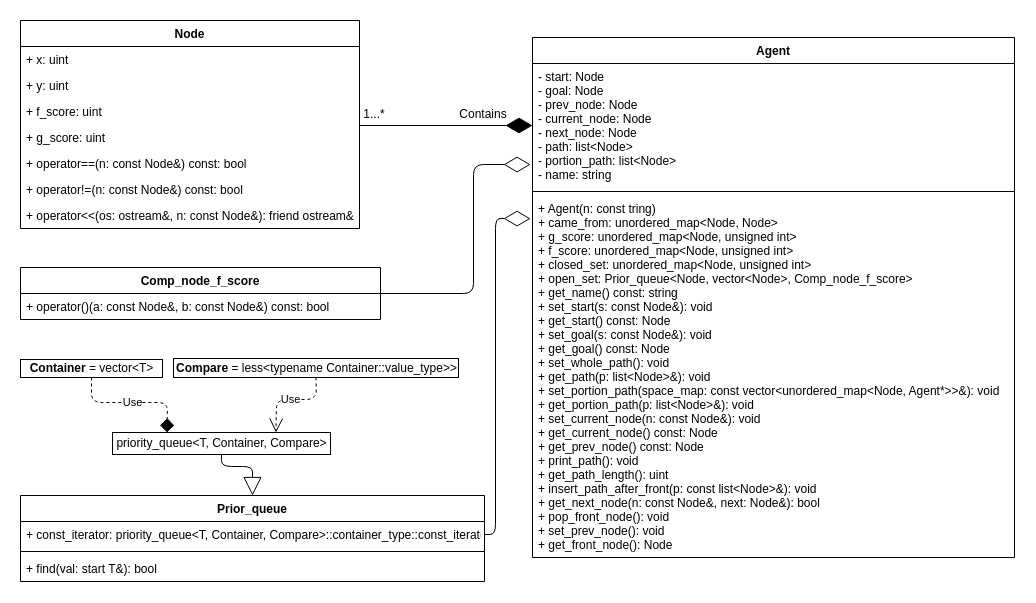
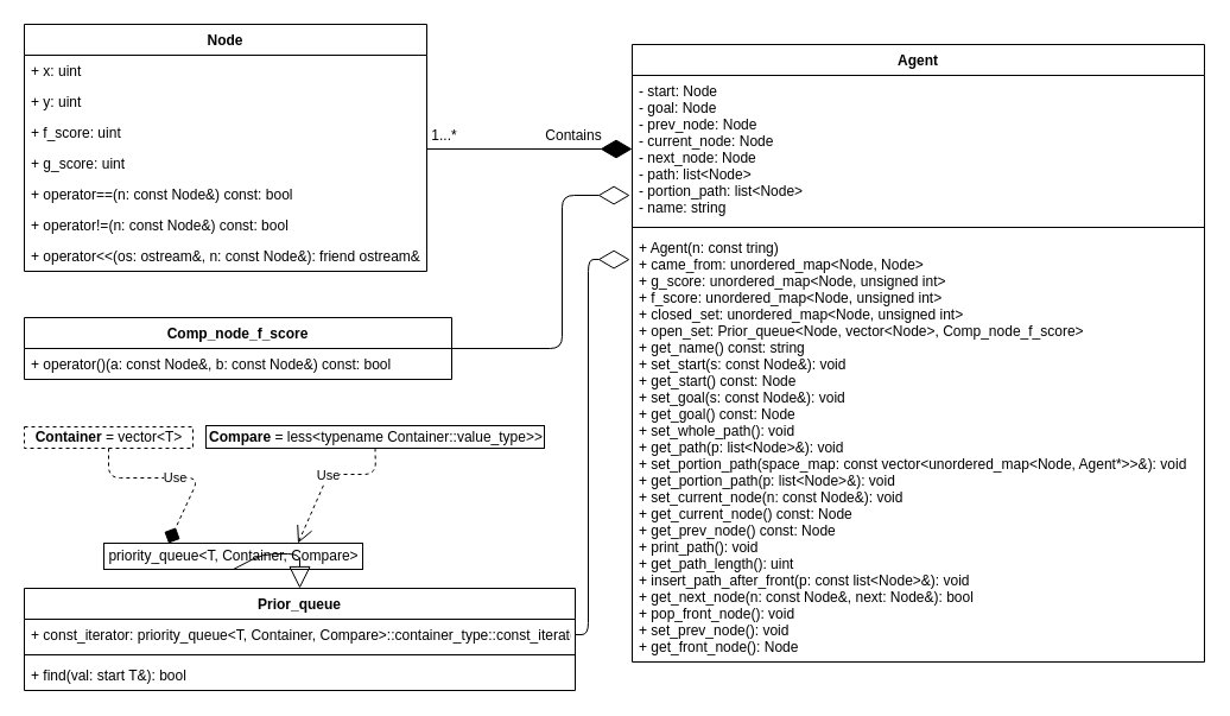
  <mxCell id="0" />
  <mxCell id="1" parent="0" />
  <mxCell id="2" value="Agent" style="swimlane;fontStyle=1;align=center;verticalAlign=top;childLayout=stackLayout;horizontal=1;startSize=26;horizontalStack=0;resizeParent=1;resizeParentMax=0;resizeLast=0;collapsible=1;marginBottom=0;" parent="1" vertex="1"><mxGeometry x="532" y="37" width="482" height="520" as="geometry" /></mxCell>
  <mxCell id="3" value="- start: Node&#10;- goal: Node&#10;- prev_node: Node&#10;- current_node: Node&#10;- next_node: Node&#10;- path: list&lt;Node&gt;&#10;- portion_path: list&lt;Node&gt;&#10;- name: string" style="text;strokeColor=none;fillColor=none;align=left;verticalAlign=top;spacingLeft=4;spacingRight=4;overflow=hidden;rotatable=0;points=[[0,0.5],[1,0.5]];portConstraint=eastwest;" parent="2" vertex="1"><mxGeometry y="26" width="482" height="124" as="geometry" /></mxCell>
  <mxCell id="4" value="" style="line;strokeWidth=1;fillColor=none;align=left;verticalAlign=middle;spacingTop=-1;spacingLeft=3;spacingRight=3;rotatable=0;labelPosition=right;points=[];portConstraint=eastwest;" parent="2" vertex="1"><mxGeometry y="150" width="482" height="8" as="geometry" /></mxCell>
  <mxCell id="5" value="+ Agent(n: const tring)&#10;+ came_from: unordered_map&lt;Node, Node&gt;&#10;+ g_score: unordered_map&lt;Node, unsigned int&gt;&#10;+ f_score: unordered_map&lt;Node, unsigned int&gt;&#10;+ closed_set: unordered_map&lt;Node, unsigned int&gt;&#10;+ open_set: Prior_queue&lt;Node, vector&lt;Node&gt;, Comp_node_f_score&gt;&#10;+ get_name() const: string&#10;+ set_start(s: const Node&amp;): void&#10;+ get_start() const: Node&#10;+ set_goal(s: const Node&amp;): void&#10;+ get_goal() const: Node&#10;+ set_whole_path(): void&#10;+ get_path(p: list&lt;Node&gt;&amp;): void&#10;+ set_portion_path(space_map: const vector&lt;unordered_map&lt;Node, Agent*&gt;&gt;&amp;): void&#10;+ get_portion_path(p: list&lt;Node&gt;&amp;): void&#10;+ set_current_node(n: const Node&amp;): void &#10;+ get_current_node() const: Node&#10;+ get_prev_node() const: Node&#10;+ print_path(): void&#10;+ get_path_length(): uint&#10;+ insert_path_after_front(p: const list&lt;Node&gt;&amp;): void&#10;+ get_next_node(n: const Node&amp;, next: Node&amp;): bool&#10;+ pop_front_node(): void&#10;+ set_prev_node(): void&#10;+ get_front_node(): Node&#10;" style="text;strokeColor=none;fillColor=none;align=left;verticalAlign=top;spacingLeft=4;spacingRight=4;overflow=hidden;rotatable=0;points=[[0,0.5],[1,0.5]];portConstraint=eastwest;" parent="2" vertex="1"><mxGeometry y="158" width="482" height="362" as="geometry" /></mxCell>
  <mxCell id="6" value="" style="endArrow=diamondThin;endFill=1;endSize=24;html=1;exitX=1;exitY=0.038;exitDx=0;exitDy=0;entryX=0;entryY=0.5;entryDx=0;entryDy=0;exitPerimeter=0;" parent="1" source="17" target="3" edge="1"><mxGeometry width="160" relative="1" as="geometry"><mxPoint x="371" y="124.5" as="sourcePoint" /><mxPoint x="522" y="122" as="targetPoint" /></mxGeometry></mxCell>
  <mxCell id="7" value="Contains" style="text;html=1;strokeColor=none;fillColor=none;align=center;verticalAlign=middle;whiteSpace=wrap;rounded=0;" parent="1" vertex="1"><mxGeometry x="463" y="104" width="40" height="20" as="geometry" /></mxCell>
  <mxCell id="8" value="1...*" style="text;html=1;strokeColor=none;fillColor=none;align=center;verticalAlign=middle;whiteSpace=wrap;rounded=0;" parent="1" vertex="1"><mxGeometry x="354" y="104" width="40" height="20" as="geometry" /></mxCell>
  <mxCell id="9" value="Prior_queue" style="swimlane;fontStyle=1;align=center;verticalAlign=top;childLayout=stackLayout;horizontal=1;startSize=26;horizontalStack=0;resizeParent=1;resizeParentMax=0;resizeLast=0;collapsible=1;marginBottom=0;" parent="1" vertex="1"><mxGeometry x="20" y="495" width="464" height="86" as="geometry" /></mxCell>
  <mxCell id="10" value="+ const_iterator: priority_queue&lt;T, Container, Compare&gt;::container_type::const_iterator" style="text;strokeColor=none;fillColor=none;align=left;verticalAlign=top;spacingLeft=4;spacingRight=4;overflow=hidden;rotatable=0;points=[[0,0.5],[1,0.5]];portConstraint=eastwest;" parent="9" vertex="1"><mxGeometry y="26" width="464" height="26" as="geometry" /></mxCell>
  <mxCell id="11" value="" style="line;strokeWidth=1;fillColor=none;align=left;verticalAlign=middle;spacingTop=-1;spacingLeft=3;spacingRight=3;rotatable=0;labelPosition=right;points=[];portConstraint=eastwest;" parent="9" vertex="1"><mxGeometry y="52" width="464" height="8" as="geometry" /></mxCell>
  <mxCell id="12" value="+ find(val: start T&amp;): bool" style="text;strokeColor=none;fillColor=none;align=left;verticalAlign=top;spacingLeft=4;spacingRight=4;overflow=hidden;rotatable=0;points=[[0,0.5],[1,0.5]];portConstraint=eastwest;" parent="9" vertex="1"><mxGeometry y="60" width="464" height="26" as="geometry" /></mxCell>
  <mxCell id="13" value="Node" style="swimlane;fontStyle=1;childLayout=stackLayout;horizontal=1;startSize=26;fillColor=none;horizontalStack=0;resizeParent=1;resizeParentMax=0;resizeLast=0;collapsible=1;marginBottom=0;" parent="1" vertex="1"><mxGeometry x="20" y="20" width="339" height="208" as="geometry" /></mxCell>
  <mxCell id="14" value="+ x: uint" style="text;strokeColor=none;fillColor=none;align=left;verticalAlign=top;spacingLeft=4;spacingRight=4;overflow=hidden;rotatable=0;points=[[0,0.5],[1,0.5]];portConstraint=eastwest;" parent="13" vertex="1"><mxGeometry y="26" width="339" height="26" as="geometry" /></mxCell>
  <mxCell id="15" value="+ y: uint" style="text;strokeColor=none;fillColor=none;align=left;verticalAlign=top;spacingLeft=4;spacingRight=4;overflow=hidden;rotatable=0;points=[[0,0.5],[1,0.5]];portConstraint=eastwest;" parent="13" vertex="1"><mxGeometry y="52" width="339" height="26" as="geometry" /></mxCell>
  <mxCell id="16" value="+ f_score: uint" style="text;strokeColor=none;fillColor=none;align=left;verticalAlign=top;spacingLeft=4;spacingRight=4;overflow=hidden;rotatable=0;points=[[0,0.5],[1,0.5]];portConstraint=eastwest;" parent="13" vertex="1"><mxGeometry y="78" width="339" height="26" as="geometry" /></mxCell>
  <mxCell id="17" value="+ g_score: uint" style="text;strokeColor=none;fillColor=none;align=left;verticalAlign=top;spacingLeft=4;spacingRight=4;overflow=hidden;rotatable=0;points=[[0,0.5],[1,0.5]];portConstraint=eastwest;" parent="13" vertex="1"><mxGeometry y="104" width="339" height="26" as="geometry" /></mxCell>
  <mxCell id="18" value="+ operator==(n: const Node&amp;) const: bool" style="text;strokeColor=none;fillColor=none;align=left;verticalAlign=top;spacingLeft=4;spacingRight=4;overflow=hidden;rotatable=0;points=[[0,0.5],[1,0.5]];portConstraint=eastwest;" parent="13" vertex="1"><mxGeometry y="130" width="339" height="26" as="geometry" /></mxCell>
  <mxCell id="19" value="+ operator!=(n: const Node&amp;) const: bool" style="text;strokeColor=none;fillColor=none;align=left;verticalAlign=top;spacingLeft=4;spacingRight=4;overflow=hidden;rotatable=0;points=[[0,0.5],[1,0.5]];portConstraint=eastwest;" parent="13" vertex="1"><mxGeometry y="156" width="339" height="26" as="geometry" /></mxCell>
  <mxCell id="20" value="+ operator&lt;&lt;(os: ostream&amp;, n: const Node&amp;): friend ostream&amp;" style="text;strokeColor=none;fillColor=none;align=left;verticalAlign=top;spacingLeft=4;spacingRight=4;overflow=hidden;rotatable=0;points=[[0,0.5],[1,0.5]];portConstraint=eastwest;" parent="13" vertex="1"><mxGeometry y="182" width="339" height="26" as="geometry" /></mxCell>
- <mxCell id="21" value="&lt;b&gt;Container&lt;/b&gt; = vector&amp;lt;T&amp;gt;" style="html=1;" parent="1" vertex="1"><mxGeometry x="20" y="359" width="142" height="18" as="geometry" /></mxCell>
+ <mxCell id="21" value="&lt;b&gt;Container&lt;/b&gt; = vector&amp;lt;T&amp;gt;" style="html=1;dashed=1;" parent="1" vertex="1"><mxGeometry x="20" y="359" width="142" height="18" as="geometry" /></mxCell>
  <mxCell id="22" value="&lt;span class=&quot;rgh-ws-char rgh-space-char&quot;&gt;&lt;/span&gt;&lt;b&gt;&lt;span class=&quot;pl-en&quot;&gt;Compare&lt;/span&gt;&lt;/b&gt;&lt;span class=&quot;rgh-ws-char rgh-space-char&quot;&gt; &lt;/span&gt;=&lt;span class=&quot;rgh-ws-char rgh-space-char&quot;&gt; &lt;/span&gt;less&amp;lt;&lt;span class=&quot;pl-k&quot;&gt;typename&lt;/span&gt;&lt;span class=&quot;rgh-ws-char rgh-space-char&quot;&gt; &lt;/span&gt;Container::value_type&amp;gt;&amp;gt;" style="html=1;fillColor=none;" parent="1" vertex="1"><mxGeometry x="173" y="358" width="285" height="19" as="geometry" /></mxCell>
- <mxCell id="23" value="priority_queue&amp;lt;T,&lt;span class=&quot;rgh-ws-char rgh-space-char&quot;&gt; &lt;/span&gt;Container,&lt;span class=&quot;rgh-ws-char rgh-space-char&quot;&gt; &lt;/span&gt;Compare&amp;gt;" style="html=1;fillColor=none;" parent="1" vertex="1"><mxGeometry x="112" y="432" width="218" height="22" as="geometry" /></mxCell>
+ <mxCell id="23" value="priority_queue&amp;lt;T,&lt;span class=&quot;rgh-ws-char rgh-space-char&quot;&gt; &lt;/span&gt;Container,&lt;span class=&quot;rgh-ws-char rgh-space-char&quot;&gt; &lt;/span&gt;Compare&amp;gt;" style="html=1;fillColor=none;" parent="1" vertex="1"><mxGeometry x="87" y="457" width="218" height="22" as="geometry" /></mxCell>
  <mxCell id="24" value="Use" style="endArrow=diamond;endSize=12;dashed=1;html=1;exitX=0.5;exitY=1;exitDx=0;exitDy=0;entryX=0.25;entryY=0;entryDx=0;entryDy=0;" parent="1" source="21" target="23" edge="1"><mxGeometry width="160" relative="1" as="geometry"><mxPoint x="2" y="492.5" as="sourcePoint" /><mxPoint x="162" y="492.5" as="targetPoint" /><Array as="points"><mxPoint x="91" y="402" /><mxPoint x="167" y="402" /></Array></mxGeometry></mxCell>
  <mxCell id="25" value="Use" style="endArrow=open;endSize=12;dashed=1;html=1;exitX=0.5;exitY=1;exitDx=0;exitDy=0;entryX=0.75;entryY=0;entryDx=0;entryDy=0;" parent="1" source="22" target="23" edge="1"><mxGeometry width="160" relative="1" as="geometry"><mxPoint x="271" y="397" as="sourcePoint" /><mxPoint x="431" y="397" as="targetPoint" /><Array as="points"><mxPoint x="316" y="399" /><mxPoint x="276" y="399" /></Array></mxGeometry></mxCell>
  <mxCell id="26" value="&lt;div&gt;&lt;br&gt;&lt;/div&gt;&lt;div&gt;&lt;br&gt;&lt;/div&gt;" style="text;html=1;resizable=0;points=[];align=center;verticalAlign=middle;labelBackgroundColor=#ffffff;" parent="25" vertex="1" connectable="0"><mxGeometry x="-0.194" y="5" relative="1" as="geometry"><mxPoint as="offset" /></mxGeometry></mxCell>
  <mxCell id="27" value="" style="endArrow=block;endSize=16;endFill=0;html=1;exitX=0.5;exitY=1;exitDx=0;exitDy=0;entryX=0.5;entryY=0;entryDx=0;entryDy=0;" parent="1" source="23" target="9" edge="1"><mxGeometry width="160" relative="1" as="geometry"><mxPoint x="190" y="473" as="sourcePoint" /><mxPoint x="350" y="473" as="targetPoint" /><Array as="points"><mxPoint x="221" y="466" /><mxPoint x="252" y="466" /></Array></mxGeometry></mxCell>
  <mxCell id="28" value="" style="endArrow=diamondThin;endFill=0;endSize=24;html=1;entryX=-0.004;entryY=0.064;entryDx=0;entryDy=0;entryPerimeter=0;exitX=1;exitY=0.5;exitDx=0;exitDy=0;" parent="1" source="10" target="5" edge="1"><mxGeometry width="160" relative="1" as="geometry"><mxPoint x="20" y="686" as="sourcePoint" /><mxPoint x="180" y="686" as="targetPoint" /><Array as="points"><mxPoint x="495" y="534" /><mxPoint x="495" y="218" /></Array></mxGeometry></mxCell>
  <mxCell id="29" value="Comp_node_f_score" style="swimlane;fontStyle=1;childLayout=stackLayout;horizontal=1;startSize=26;fillColor=none;horizontalStack=0;resizeParent=1;resizeParentMax=0;resizeLast=0;collapsible=1;marginBottom=0;" parent="1" vertex="1"><mxGeometry x="20" y="267" width="360" height="52" as="geometry" /></mxCell>
  <mxCell id="30" value="+ operator()(a: const Node&amp;, b: const Node&amp;) const: bool" style="text;strokeColor=none;fillColor=none;align=left;verticalAlign=top;spacingLeft=4;spacingRight=4;overflow=hidden;rotatable=0;points=[[0,0.5],[1,0.5]];portConstraint=eastwest;" parent="29" vertex="1"><mxGeometry y="26" width="360" height="26" as="geometry" /></mxCell>
  <mxCell id="31" value="" style="endArrow=diamondThin;endFill=0;endSize=24;html=1;exitX=1;exitY=0.5;exitDx=0;exitDy=0;entryX=-0.004;entryY=0.815;entryDx=0;entryDy=0;entryPerimeter=0;" parent="1" source="29" target="3" edge="1"><mxGeometry width="160" relative="1" as="geometry"><mxPoint x="383" y="296.5" as="sourcePoint" /><mxPoint x="543" y="296.5" as="targetPoint" /><Array as="points"><mxPoint x="473" y="293" /><mxPoint x="473" y="164" /></Array></mxGeometry></mxCell>
